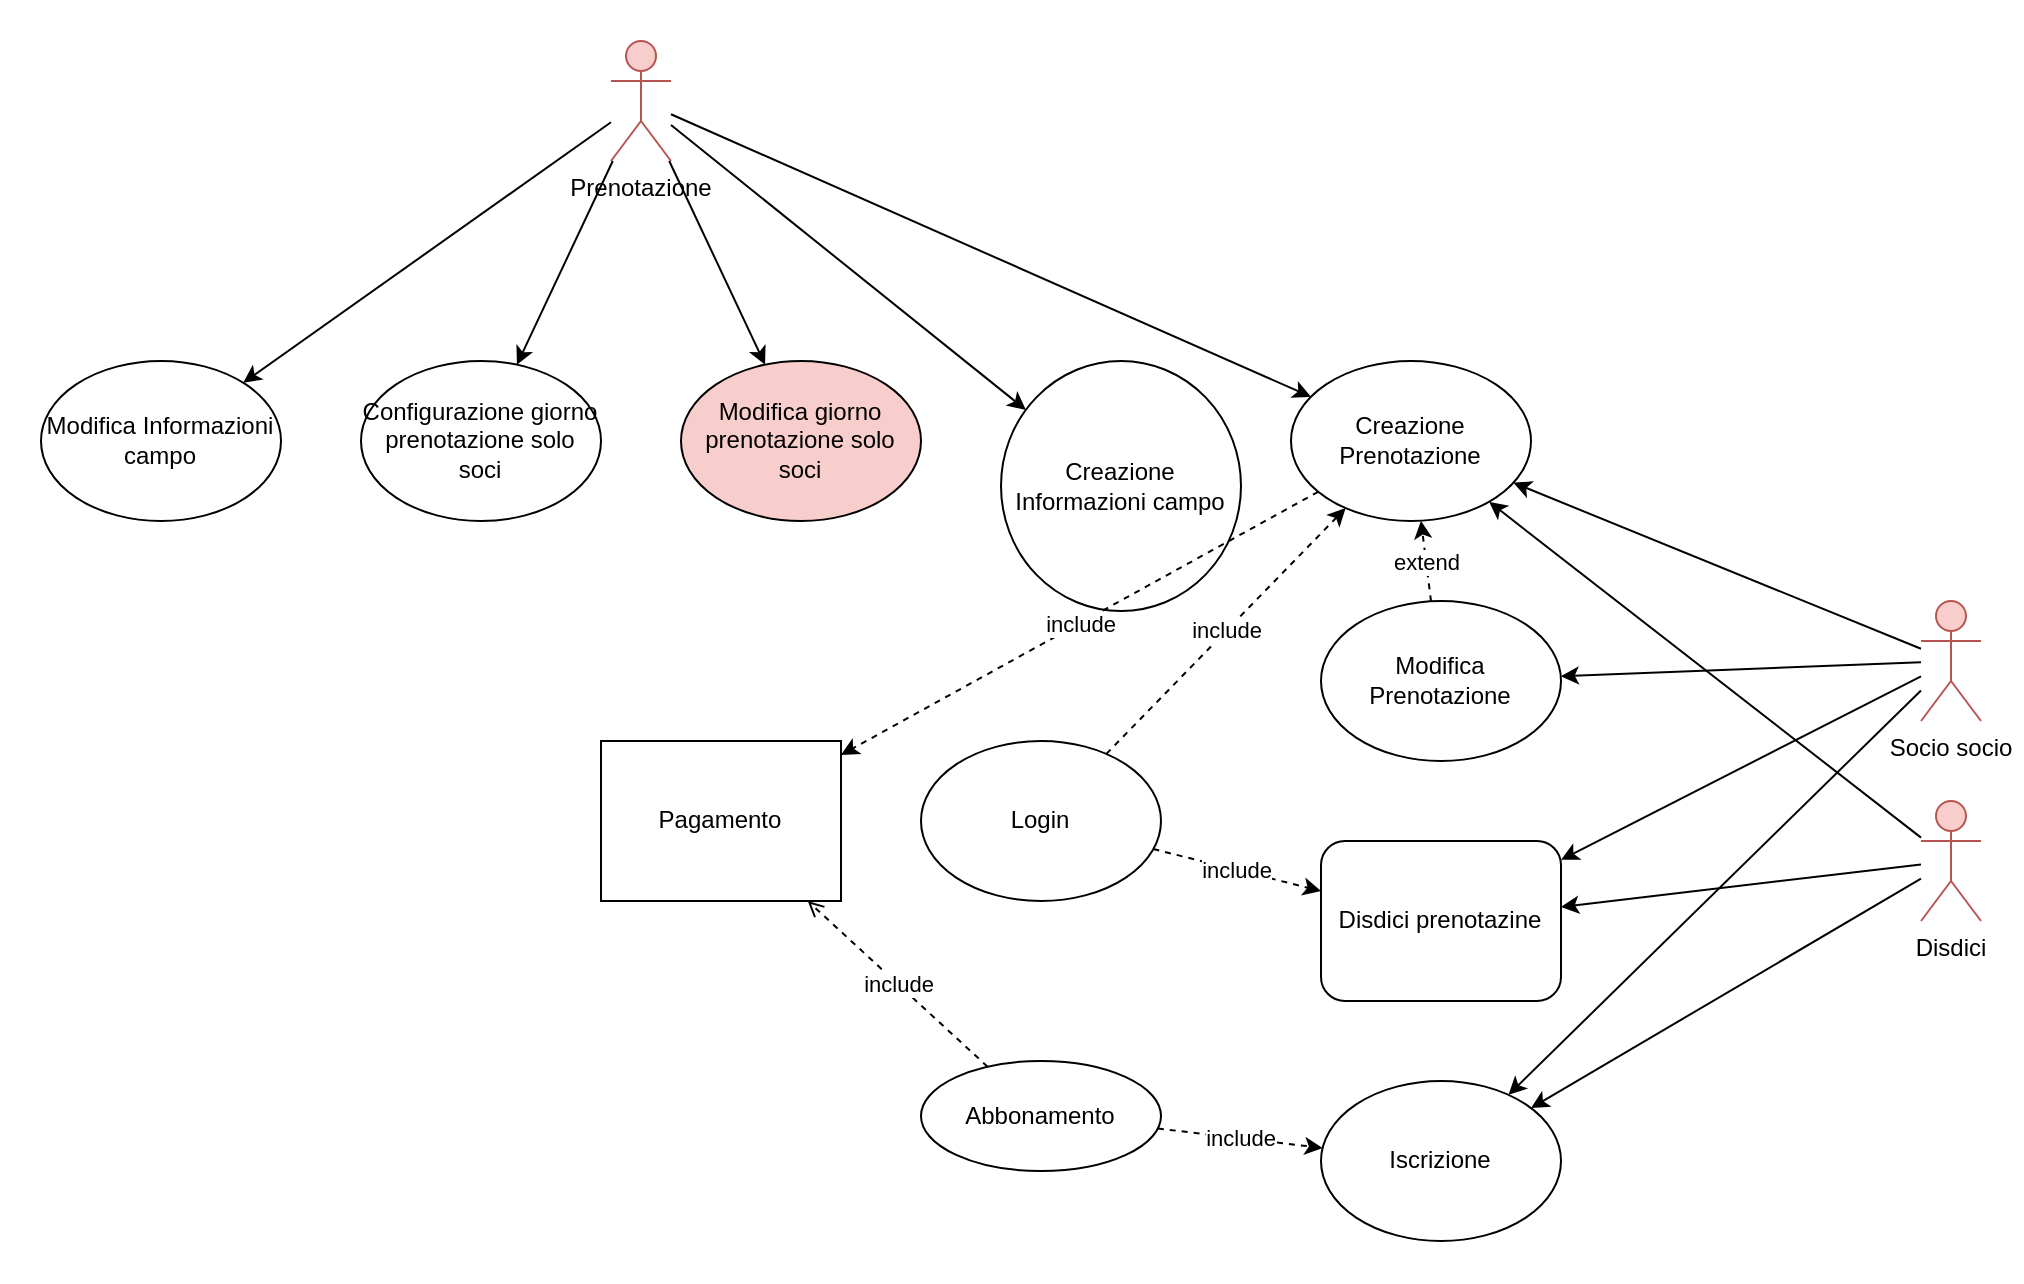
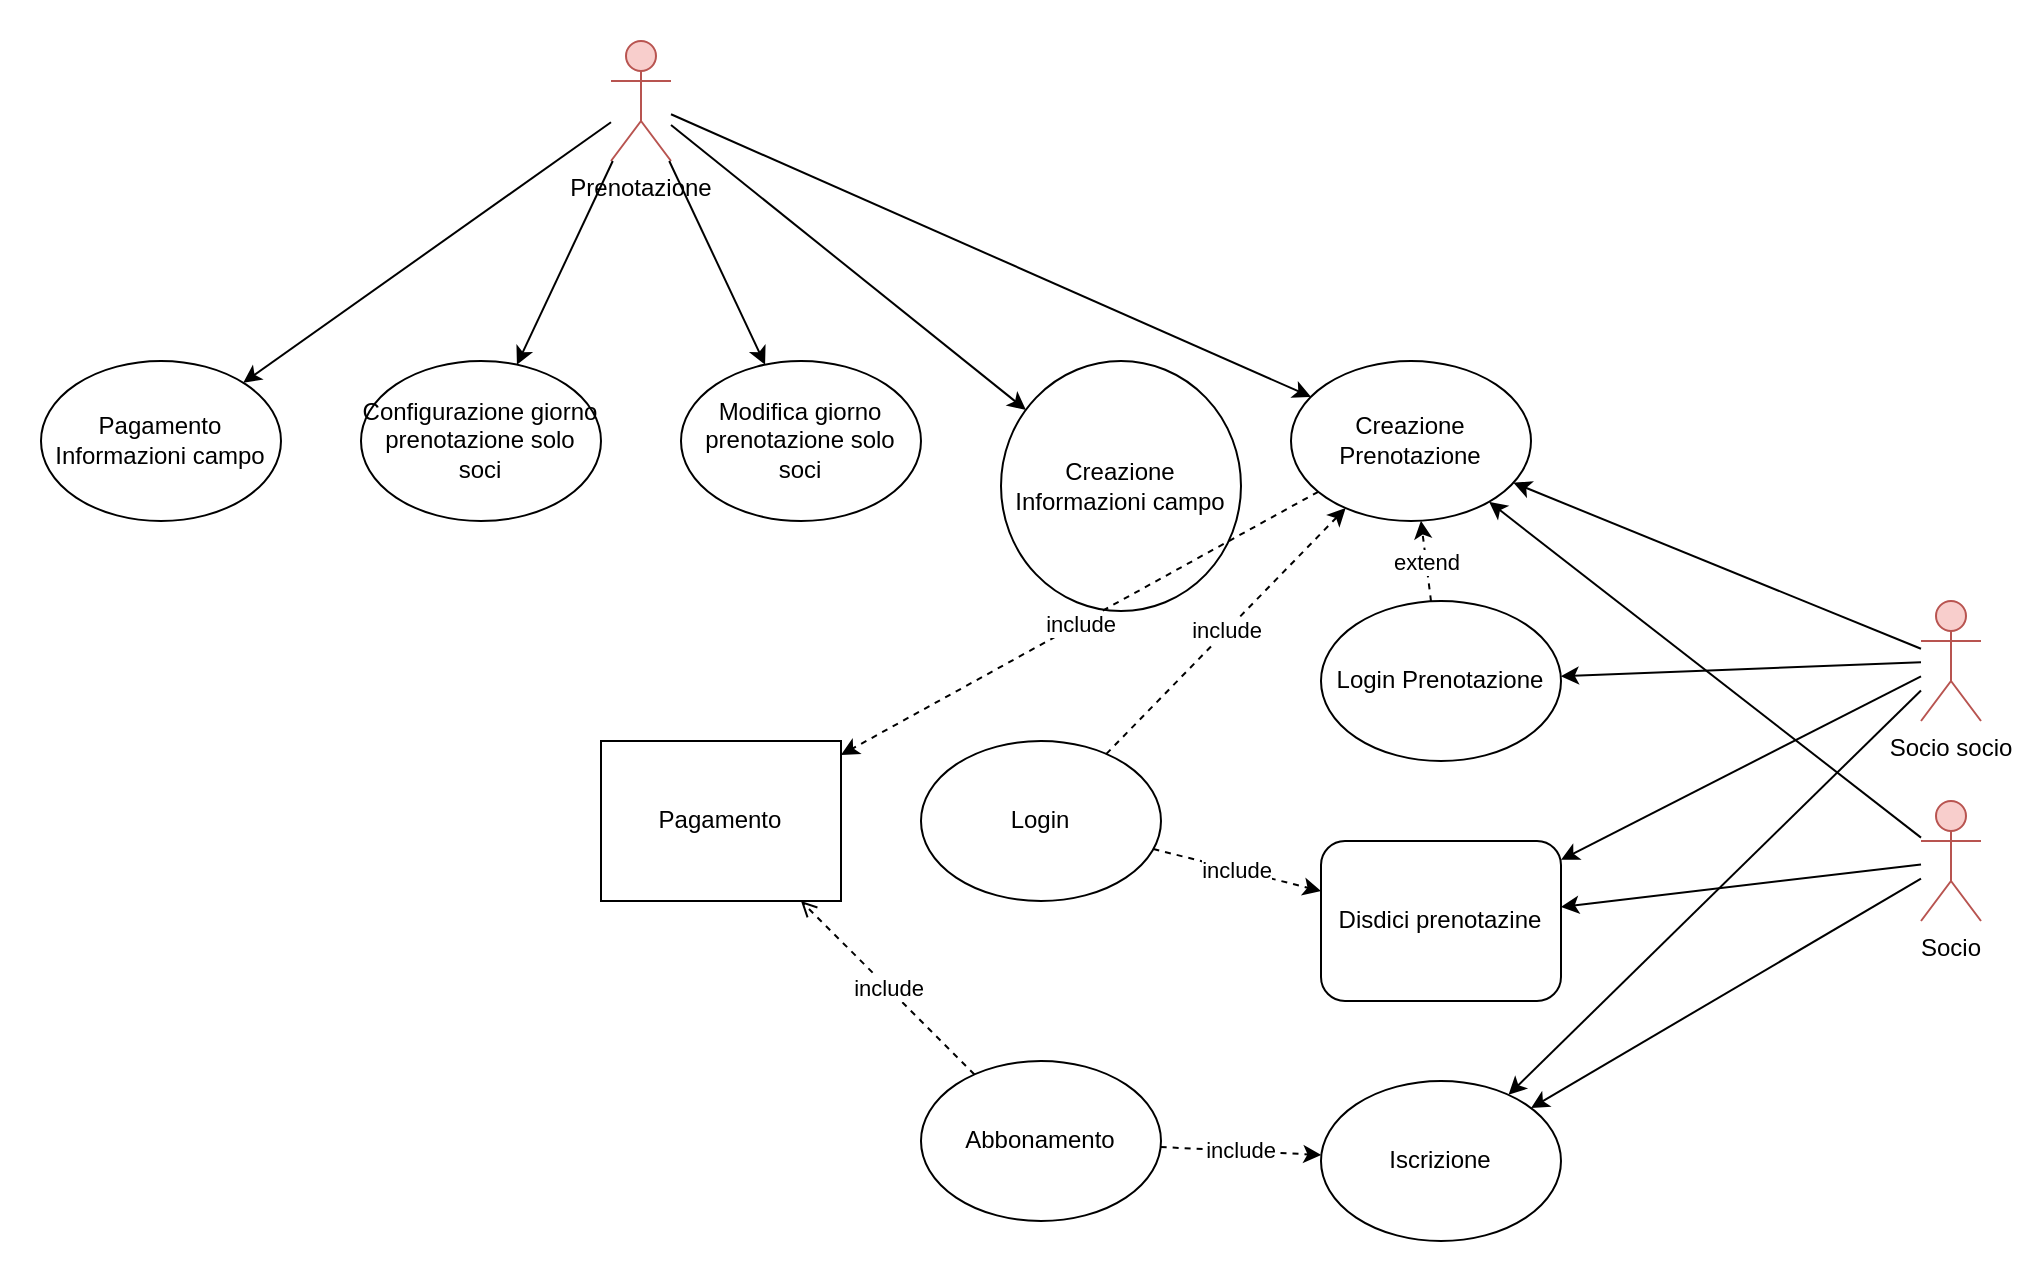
  <mxCell id="0" />
  <mxCell id="1" parent="0" />
  <mxCell id="2" value="Prenotazione" style="shape=umlActor;verticalLabelPosition=bottom;verticalAlign=top;html=1;outlineConnect=0;fillColor=#f8cecc;strokeColor=#b85450;" parent="1" vertex="1"><mxGeometry x="305" y="20" width="30" height="60" as="geometry" /></mxCell>
- <mxCell id="3" value="Disdici" style="shape=umlActor;verticalLabelPosition=bottom;verticalAlign=top;html=1;outlineConnect=0;fillColor=#f8cecc;strokeColor=#b85450;" parent="1" vertex="1"><mxGeometry x="960" y="400" width="30" height="60" as="geometry" /></mxCell>
+ <mxCell id="3" value="Socio" style="shape=umlActor;verticalLabelPosition=bottom;verticalAlign=top;html=1;outlineConnect=0;fillColor=#f8cecc;strokeColor=#b85450;" parent="1" vertex="1"><mxGeometry x="960" y="400" width="30" height="60" as="geometry" /></mxCell>
  <mxCell id="4" value="Socio socio" style="shape=umlActor;verticalLabelPosition=bottom;verticalAlign=top;html=1;outlineConnect=0;fillColor=#f8cecc;strokeColor=#b85450;" parent="1" vertex="1"><mxGeometry x="960" y="300" width="30" height="60" as="geometry" /></mxCell>
  <mxCell id="5" value="Creazione Prenotazione" style="ellipse;whiteSpace=wrap;html=1;" parent="1" vertex="1"><mxGeometry x="645" y="180" width="120" height="80" as="geometry" /></mxCell>
- <mxCell id="6" value="Modifica Prenotazione" style="ellipse;whiteSpace=wrap;html=1;" parent="1" vertex="1"><mxGeometry x="660" y="300" width="120" height="80" as="geometry" /></mxCell>
+ <mxCell id="6" value="Login Prenotazione" style="ellipse;whiteSpace=wrap;html=1;" parent="1" vertex="1"><mxGeometry x="660" y="300" width="120" height="80" as="geometry" /></mxCell>
  <mxCell id="7" value="Iscrizione" style="ellipse;whiteSpace=wrap;html=1;" parent="1" vertex="1"><mxGeometry x="660" y="540" width="120" height="80" as="geometry" /></mxCell>
- <mxCell id="8" value="Abbonamento" style="ellipse;whiteSpace=wrap;html=1;" parent="1" vertex="1"><mxGeometry x="460" y="530" width="120" height="55" as="geometry" /></mxCell>
+ <mxCell id="8" value="Abbonamento" style="ellipse;whiteSpace=wrap;html=1;" parent="1" vertex="1"><mxGeometry x="460" y="530" width="120" height="80" as="geometry" /></mxCell>
  <mxCell id="9" value="Pagamento" style="whiteSpace=wrap;html=1;rounded=0;" parent="1" vertex="1"><mxGeometry x="300" y="370" width="120" height="80" as="geometry" /></mxCell>
- <mxCell id="10" value="Modifica Informazioni campo" style="ellipse;whiteSpace=wrap;html=1;" parent="1" vertex="1"><mxGeometry x="20" y="180" width="120" height="80" as="geometry" /></mxCell>
+ <mxCell id="10" value="Pagamento Informazioni campo" style="ellipse;whiteSpace=wrap;html=1;" parent="1" vertex="1"><mxGeometry x="20" y="180" width="120" height="80" as="geometry" /></mxCell>
  <mxCell id="11" value="" style="endArrow=classic;html=1;dashed=1;" parent="1" source="8" target="7" edge="1"><mxGeometry relative="1" as="geometry"><mxPoint x="950" y="690" as="sourcePoint" /><mxPoint x="830" y="690" as="targetPoint" /></mxGeometry></mxCell>
  <mxCell id="12" value="include" style="edgeLabel;resizable=0;html=1;align=center;verticalAlign=middle;" parent="11" connectable="0" vertex="1"><mxGeometry relative="1" as="geometry" /></mxCell>
  <mxCell id="13" value="Creazione Informazioni campo" style="ellipse;whiteSpace=wrap;html=1;" parent="1" vertex="1"><mxGeometry x="500" y="180" width="120" height="125" as="geometry" /></mxCell>
  <mxCell id="14" value="Login" style="ellipse;whiteSpace=wrap;html=1;" parent="1" vertex="1"><mxGeometry x="460" y="370" width="120" height="80" as="geometry" /></mxCell>
  <mxCell id="15" value="" style="endArrow=classic;html=1;dashed=1;" parent="1" source="14" target="5" edge="1"><mxGeometry relative="1" as="geometry"><mxPoint x="586.208" y="420.019" as="sourcePoint" /><mxPoint x="700.003" y="399.977" as="targetPoint" /></mxGeometry></mxCell>
  <mxCell id="16" value="include" style="edgeLabel;resizable=0;html=1;align=center;verticalAlign=middle;" parent="15" connectable="0" vertex="1"><mxGeometry relative="1" as="geometry" /></mxCell>
  <mxCell id="17" value="" style="endArrow=open;html=1;dashed=1;" parent="1" source="8" target="9" edge="1"><mxGeometry relative="1" as="geometry"><mxPoint x="490" y="750" as="sourcePoint" /><mxPoint x="610" y="750" as="targetPoint" /></mxGeometry></mxCell>
  <mxCell id="18" value="include" style="edgeLabel;resizable=0;html=1;align=center;verticalAlign=middle;" parent="17" connectable="0" vertex="1"><mxGeometry relative="1" as="geometry" /></mxCell>
  <mxCell id="19" value="Configurazione giorno prenotazione solo soci" style="ellipse;whiteSpace=wrap;html=1;" parent="1" vertex="1"><mxGeometry x="180" y="180" width="120" height="80" as="geometry" /></mxCell>
- <mxCell id="20" value="Modifica giorno prenotazione solo soci" style="ellipse;whiteSpace=wrap;html=1;fillColor=#f8cecc;" parent="1" vertex="1"><mxGeometry x="340" y="180" width="120" height="80" as="geometry" /></mxCell>
+ <mxCell id="20" value="Modifica giorno prenotazione solo soci" style="ellipse;whiteSpace=wrap;html=1;" parent="1" vertex="1"><mxGeometry x="340" y="180" width="120" height="80" as="geometry" /></mxCell>
  <mxCell id="21" value="" style="endArrow=classic;html=1;dashed=1;" parent="1" source="5" target="9" edge="1"><mxGeometry relative="1" as="geometry"><mxPoint x="530" y="430" as="sourcePoint" /><mxPoint x="530" y="350" as="targetPoint" /></mxGeometry></mxCell>
  <mxCell id="22" value="include" style="edgeLabel;resizable=0;html=1;align=center;verticalAlign=middle;" parent="21" connectable="0" vertex="1"><mxGeometry relative="1" as="geometry" /></mxCell>
  <mxCell id="23" value="Disdici prenotazine" style="whiteSpace=wrap;html=1;rounded=1;" parent="1" vertex="1"><mxGeometry x="660" y="420" width="120" height="80" as="geometry" /></mxCell>
  <mxCell id="24" value="" style="endArrow=classic;html=1;dashed=1;" parent="1" source="14" target="23" edge="1"><mxGeometry relative="1" as="geometry"><mxPoint x="590" y="350" as="sourcePoint" /><mxPoint x="710" y="350" as="targetPoint" /></mxGeometry></mxCell>
  <mxCell id="25" value="include" style="edgeLabel;resizable=0;html=1;align=center;verticalAlign=middle;" parent="24" connectable="0" vertex="1"><mxGeometry relative="1" as="geometry" /></mxCell>
  <mxCell id="26" value="" style="endArrow=classic;html=1;dashed=1;" parent="1" source="6" target="5" edge="1"><mxGeometry relative="1" as="geometry"><mxPoint x="1360" y="250" as="sourcePoint" /><mxPoint x="1480" y="250" as="targetPoint" /></mxGeometry></mxCell>
  <mxCell id="27" value="extend" style="edgeLabel;resizable=0;html=1;align=center;verticalAlign=middle;" parent="26" connectable="0" vertex="1"><mxGeometry relative="1" as="geometry" /></mxCell>
  <mxCell id="28" value="" style="endArrow=classic;html=1;" parent="1" source="2" target="10" edge="1"><mxGeometry width="50" height="50" relative="1" as="geometry"><mxPoint x="140" y="30" as="sourcePoint" /><mxPoint x="190" y="-20" as="targetPoint" /></mxGeometry></mxCell>
  <mxCell id="29" value="" style="endArrow=classic;html=1;" parent="1" source="2" target="13" edge="1"><mxGeometry width="50" height="50" relative="1" as="geometry"><mxPoint x="315" y="70.625" as="sourcePoint" /><mxPoint x="131.122" y="200.872" as="targetPoint" /></mxGeometry></mxCell>
  <mxCell id="30" value="" style="endArrow=classic;html=1;" parent="1" source="2" target="20" edge="1"><mxGeometry width="50" height="50" relative="1" as="geometry"><mxPoint x="325" y="80.625" as="sourcePoint" /><mxPoint x="141.122" y="210.872" as="targetPoint" /></mxGeometry></mxCell>
  <mxCell id="31" value="" style="endArrow=classic;html=1;" parent="1" source="2" target="19" edge="1"><mxGeometry width="50" height="50" relative="1" as="geometry"><mxPoint x="335" y="90.625" as="sourcePoint" /><mxPoint x="151.122" y="220.872" as="targetPoint" /></mxGeometry></mxCell>
  <mxCell id="32" value="" style="endArrow=classic;html=1;" parent="1" source="4" target="23" edge="1"><mxGeometry width="50" height="50" relative="1" as="geometry"><mxPoint x="545" y="-19.375" as="sourcePoint" /><mxPoint x="361.122" y="110.872" as="targetPoint" /></mxGeometry></mxCell>
  <mxCell id="33" value="" style="endArrow=classic;html=1;" parent="1" source="4" target="6" edge="1"><mxGeometry width="50" height="50" relative="1" as="geometry"><mxPoint x="970" y="300" as="sourcePoint" /><mxPoint x="772.426" y="431.716" as="targetPoint" /></mxGeometry></mxCell>
  <mxCell id="34" value="" style="endArrow=classic;html=1;" parent="1" source="2" target="5" edge="1"><mxGeometry width="50" height="50" relative="1" as="geometry"><mxPoint x="970" y="293.529" as="sourcePoint" /><mxPoint x="786.579" y="336.687" as="targetPoint" /></mxGeometry></mxCell>
  <mxCell id="35" value="" style="endArrow=classic;html=1;" parent="1" source="3" target="5" edge="1"><mxGeometry width="50" height="50" relative="1" as="geometry"><mxPoint x="980" y="303.529" as="sourcePoint" /><mxPoint x="796.579" y="346.687" as="targetPoint" /></mxGeometry></mxCell>
  <mxCell id="36" value="" style="endArrow=classic;html=1;" parent="1" source="3" target="7" edge="1"><mxGeometry width="50" height="50" relative="1" as="geometry"><mxPoint x="990" y="313.529" as="sourcePoint" /><mxPoint x="806.579" y="356.687" as="targetPoint" /></mxGeometry></mxCell>
  <mxCell id="37" value="" style="endArrow=classic;html=1;" parent="1" source="3" target="23" edge="1"><mxGeometry width="50" height="50" relative="1" as="geometry"><mxPoint x="1000" y="323.529" as="sourcePoint" /><mxPoint x="816.579" y="366.687" as="targetPoint" /></mxGeometry></mxCell>
  <mxCell id="38" value="" style="endArrow=classic;html=1;" parent="1" source="4" target="5" edge="1"><mxGeometry width="50" height="50" relative="1" as="geometry"><mxPoint x="1010" y="333.529" as="sourcePoint" /><mxPoint x="826.579" y="376.687" as="targetPoint" /></mxGeometry></mxCell>
  <mxCell id="39" value="" style="endArrow=classic;html=1;" parent="1" source="4" target="7" edge="1"><mxGeometry width="50" height="50" relative="1" as="geometry"><mxPoint x="1020" y="343.529" as="sourcePoint" /><mxPoint x="836.579" y="386.687" as="targetPoint" /></mxGeometry></mxCell>
